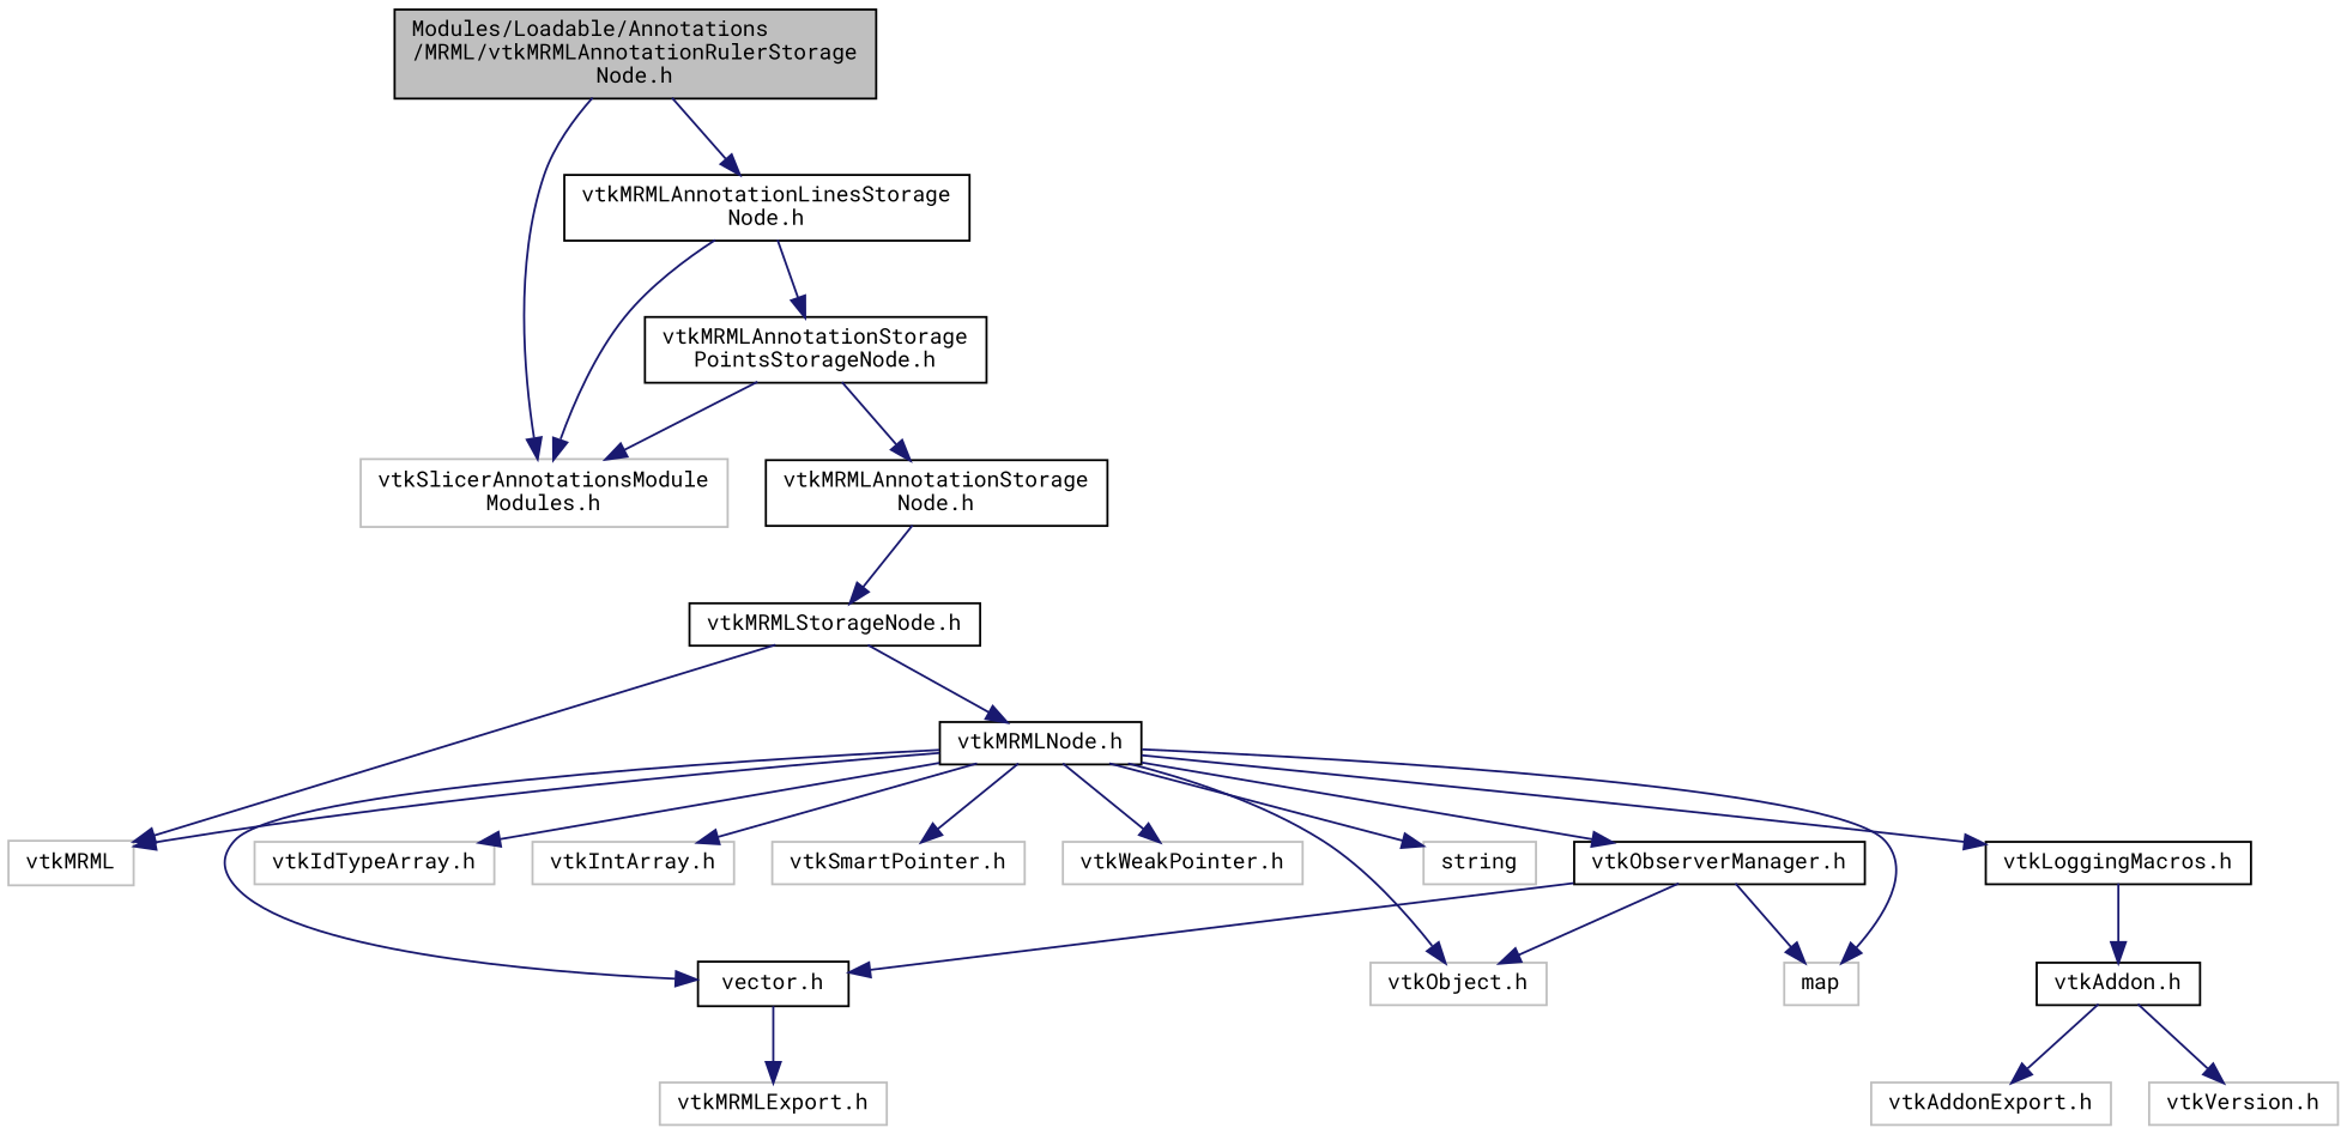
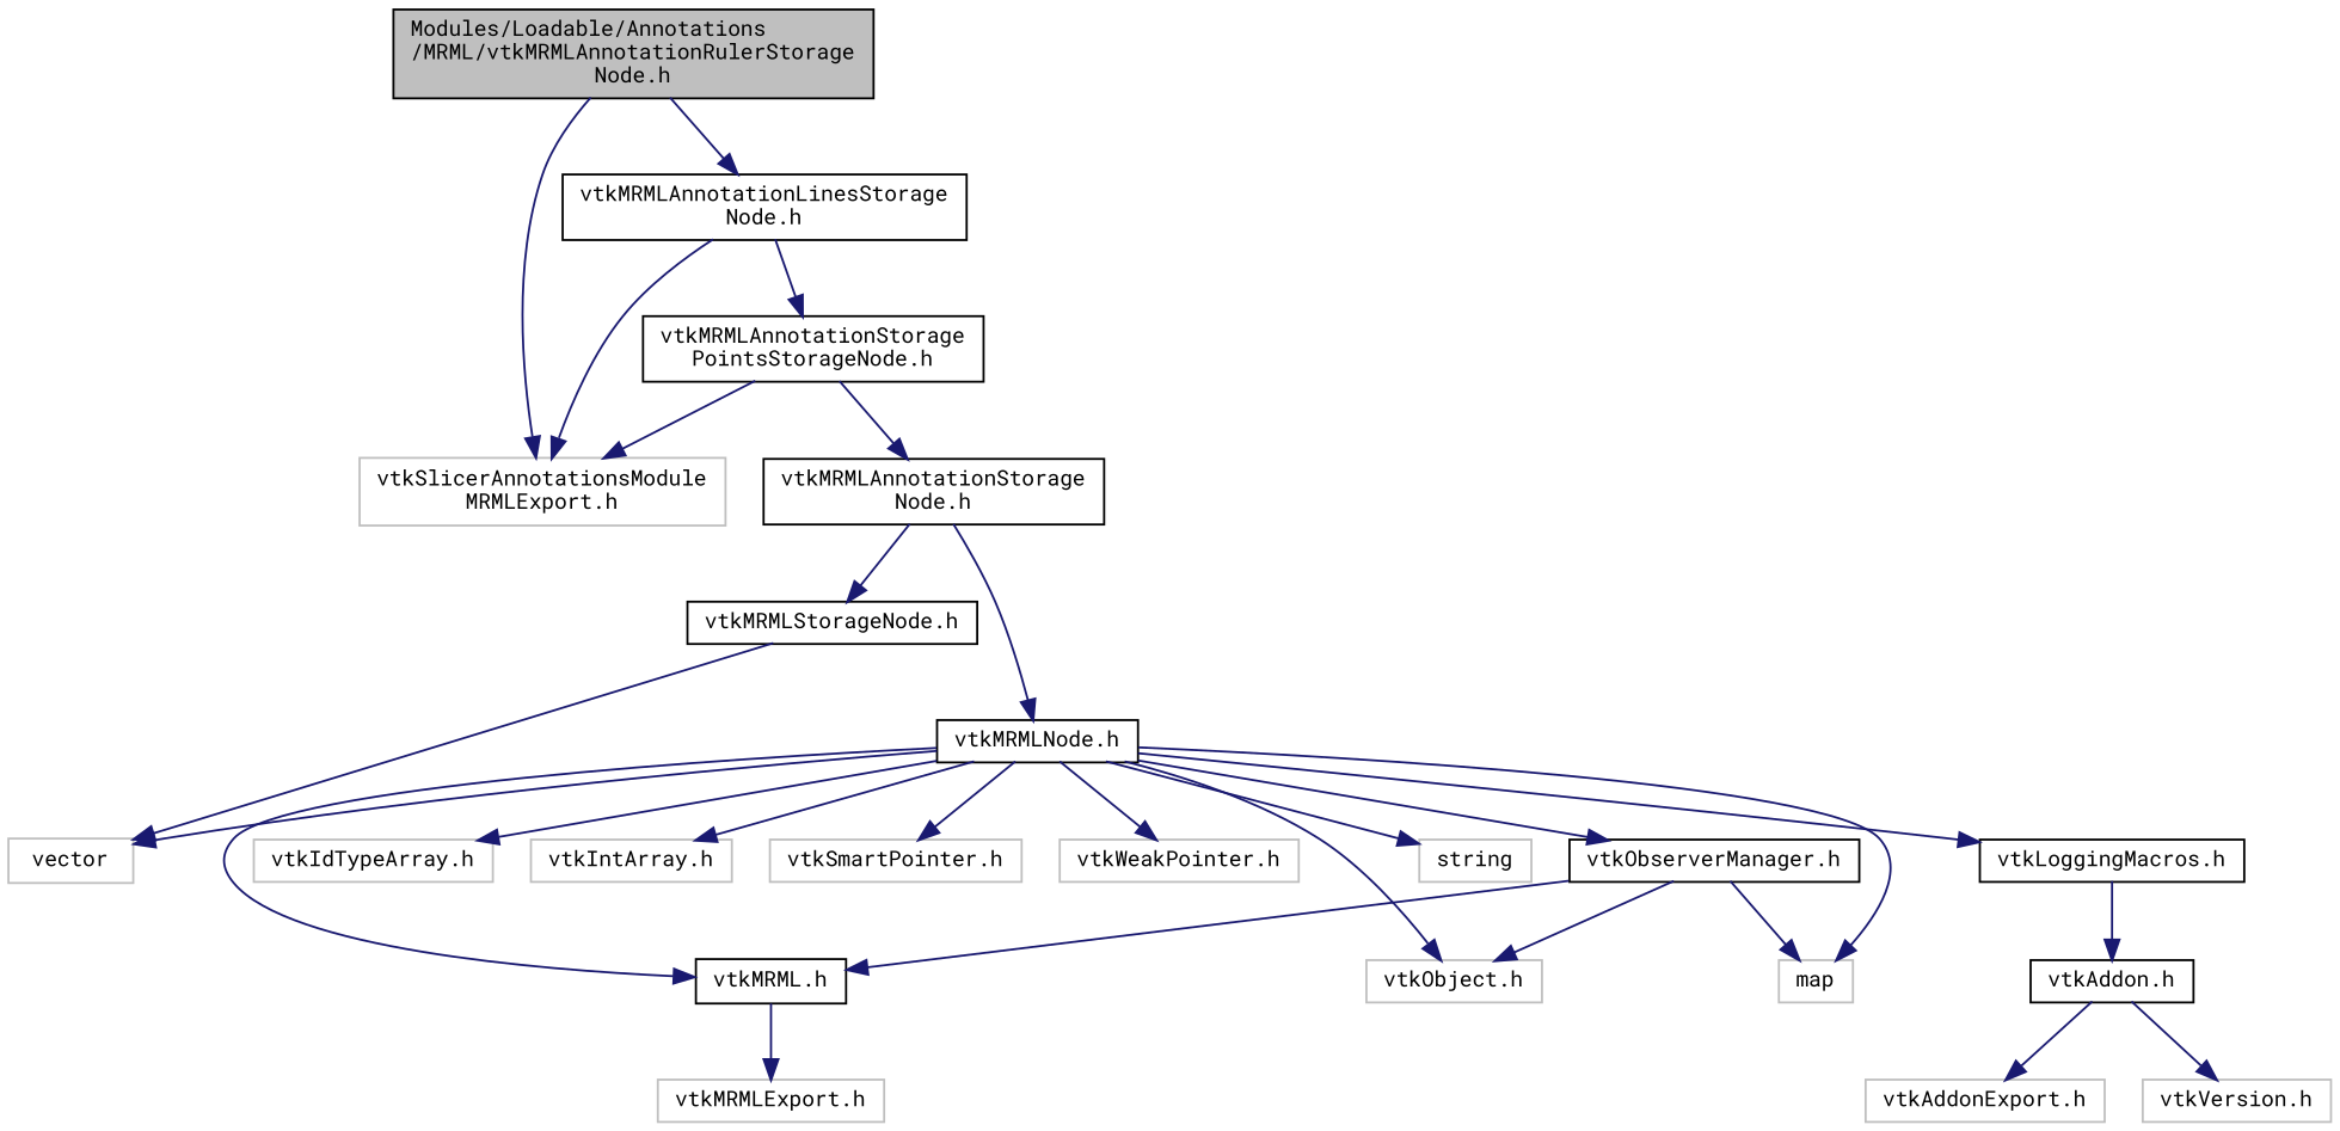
  digraph {
    fontname="Roboto Mono"
    node [color=grey75 fontname="Roboto Mono" fontsize=10 shape=record]
    edge [color=midnightblue fontname="Roboto Mono" fontsize=10 labelfontname=Helvetica labelfontsize=10 style=solid]
    n1 [color=black fillcolor=grey75 fontcolor=black height=0.2 label="Modules/Loadable/Annotations\l/MRML/vtkMRMLAnnotationRulerStorage\lNode.h" style=filled width=0.4]
-   n2 [height=0.2 label="vtkSlicerAnnotationsModule\lModules.h" width=0.4]
+   n2 [height=0.2 label="vtkSlicerAnnotationsModule\lMRMLExport.h" width=0.4]
    n3 [color=black height=0.2 label="vtkMRMLAnnotationLinesStorage\lNode.h" width=0.4]
    n4 [color=black height=0.2 label="vtkMRMLAnnotationStorage\lPointsStorageNode.h" width=0.4]
    n5 [color=black height=0.2 label="vtkMRMLAnnotationStorage\lNode.h" width=0.4]
    n6 [color=black height=0.2 label="vtkMRMLStorageNode.h" width=0.4]
    n7 [color=black height=0.2 label="vtkMRMLNode.h" width=0.4]
-   n8 [height=0.2 label=vtkMRML width=0.4]
-   n9 [color=black height=0.2 label="vector.h" width=0.4]
+   n8 [height=0.2 label=vector width=0.4]
+   n9 [color=black height=0.2 label="vtkMRML.h" width=0.4]
    n10 [color=black height=0.2 label="vtkObserverManager.h" width=0.4]
    n11 [height=0.2 label="vtkObject.h" width=0.4]
    n12 [height=0.2 label=map width=0.4]
    n13 [height=0.2 label="vtkIdTypeArray.h" width=0.4]
    n14 [height=0.2 label="vtkIntArray.h" width=0.4]
    n15 [height=0.2 label="vtkSmartPointer.h" width=0.4]
    n16 [height=0.2 label="vtkWeakPointer.h" width=0.4]
    n17 [color=black height=0.2 label="vtkLoggingMacros.h" width=0.4]
    n18 [height=0.2 label=string width=0.4]
    n19 [height=0.2 label="vtkMRMLExport.h" width=0.4]
    n20 [color=black height=0.2 label="vtkAddon.h" width=0.4]
    n21 [height=0.2 label="vtkVersion.h" width=0.4]
    n22 [height=0.2 label="vtkAddonExport.h" width=0.4]
    n1 -> n2
    n1 -> n3
    n3 -> n2
    n3 -> n4
    n4 -> n2
    n4 -> n5
    n5 -> n6
-   n6 -> n7
+   n5 -> n7
    n6 -> n8
    n7 -> n8
    n7 -> n9
    n7 -> n10
    n7 -> n11
    n7 -> n12
    n7 -> n13
    n7 -> n14
    n7 -> n15
    n7 -> n16
    n7 -> n17
    n7 -> n18
    n9 -> n19
    n10 -> n9
    n10 -> n11
    n10 -> n12
    n17 -> n20
    n20 -> n21
    n20 -> n22
  }
